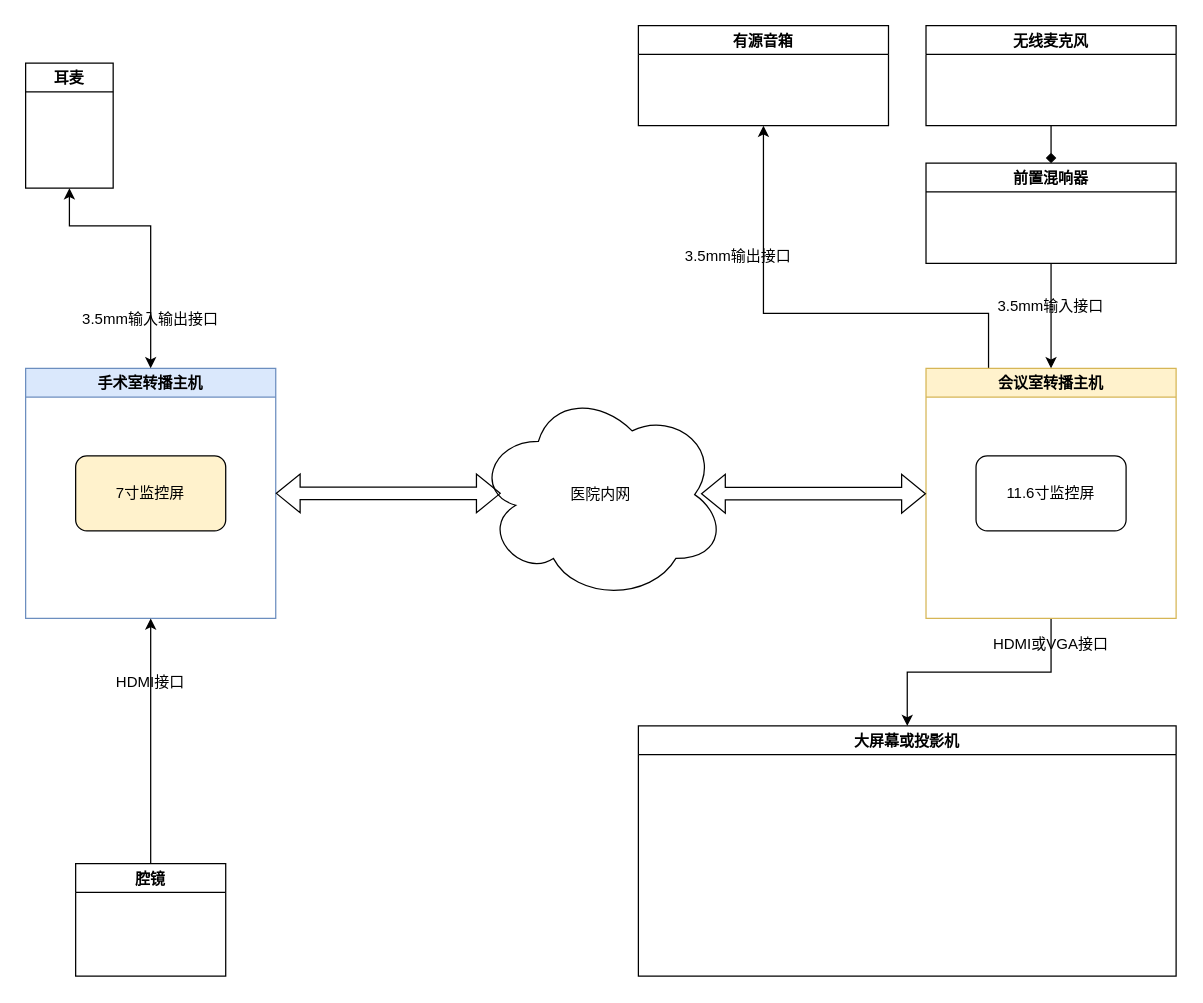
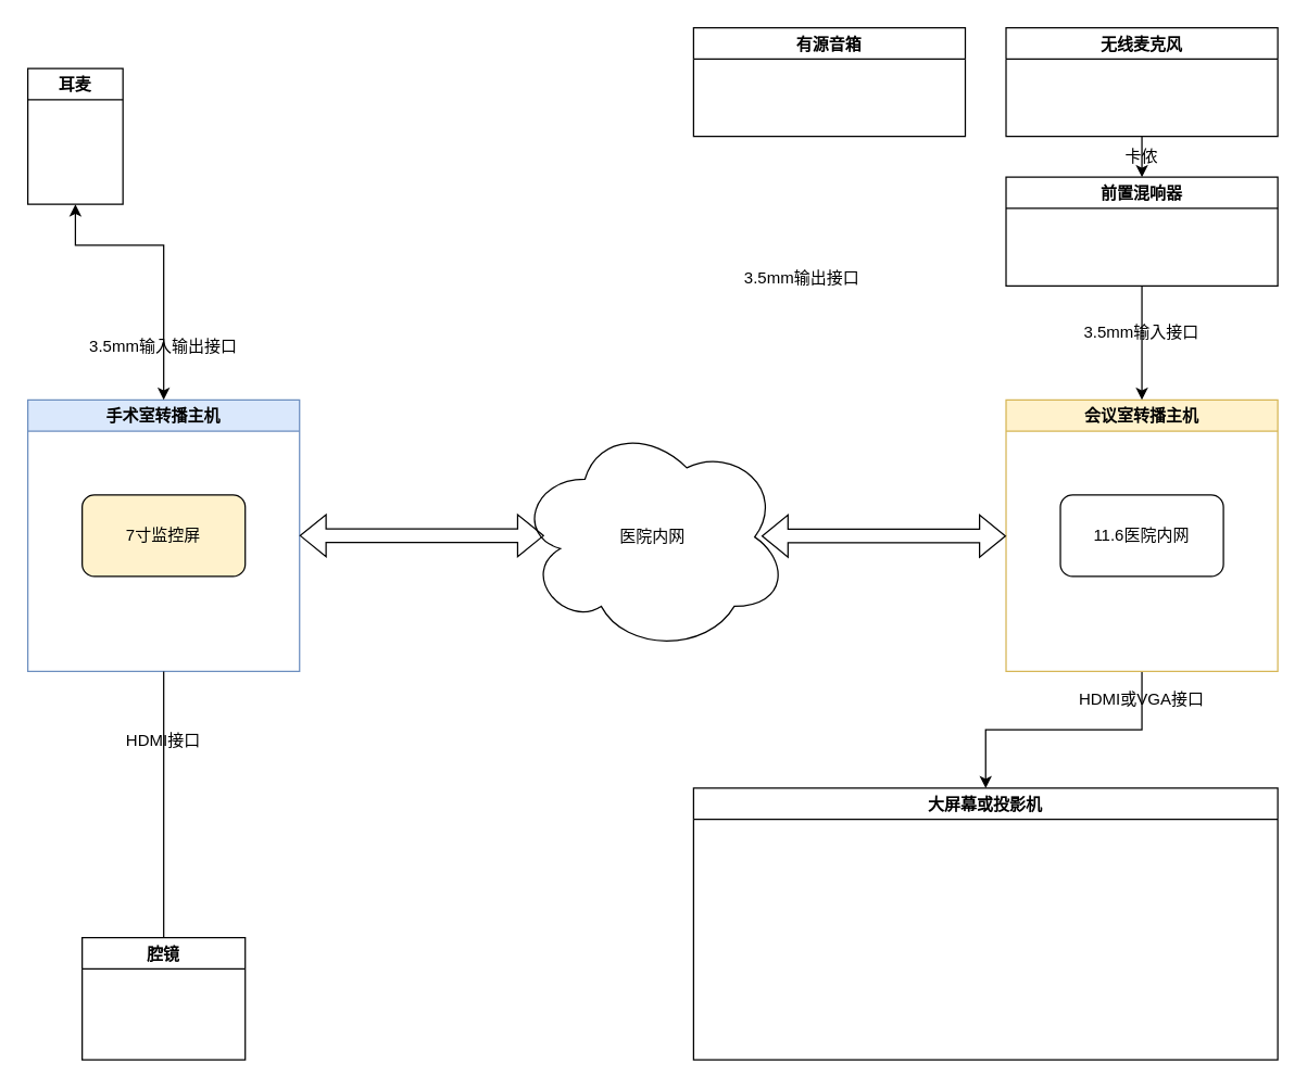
  <mxCell id="0" />
  <mxCell id="1" parent="0" />
  <mxCell id="2" value="手术室转播主机" style="swimlane;fillColor=#dae8fc;strokeColor=#6c8ebf;" vertex="1" parent="1"><mxGeometry x="20" y="294" width="200" height="200" as="geometry"><mxRectangle x="240" y="170" width="140" height="30" as="alternateBounds" /></mxGeometry></mxCell>
  <mxCell id="3" value="7寸监控屏" style="rounded=1;whiteSpace=wrap;html=1;fillColor=#fff2cc;" vertex="1" parent="2"><mxGeometry x="40" y="70" width="120" height="60" as="geometry" /></mxCell>
- <mxCell id="4" style="edgeStyle=orthogonalEdgeStyle;rounded=0;orthogonalLoop=1;jettySize=auto;html=1;exitX=0.25;exitY=0;exitDx=0;exitDy=0;entryX=0.5;entryY=1;entryDx=0;entryDy=0;" edge="1" parent="1" source="6" target="21"><mxGeometry relative="1" as="geometry"><Array as="points"><mxPoint x="790" y="250" /><mxPoint x="610" y="250" /></Array></mxGeometry></mxCell>
  <mxCell id="5" style="edgeStyle=orthogonalEdgeStyle;rounded=0;orthogonalLoop=1;jettySize=auto;html=1;exitX=0.5;exitY=1;exitDx=0;exitDy=0;entryX=0.5;entryY=0;entryDx=0;entryDy=0;" edge="1" parent="1" source="6" target="22"><mxGeometry relative="1" as="geometry" /></mxCell>
  <mxCell id="6" value="会议室转播主机" style="swimlane;fillColor=#fff2cc;strokeColor=#d6b656;" vertex="1" parent="1"><mxGeometry x="740" y="294" width="200" height="200" as="geometry" /></mxCell>
- <mxCell id="7" value="11.6寸监控屏" style="rounded=1;whiteSpace=wrap;html=1;" vertex="1" parent="6"><mxGeometry x="40" y="70" width="120" height="60" as="geometry" /></mxCell>
+ <mxCell id="7" value="11.6医院内网" style="rounded=1;whiteSpace=wrap;html=1;" vertex="1" parent="6"><mxGeometry x="40" y="70" width="120" height="60" as="geometry" /></mxCell>
  <mxCell id="8" value="耳麦" style="swimlane;" vertex="1" parent="1"><mxGeometry x="20" y="50" width="70" height="100" as="geometry" /></mxCell>
- <mxCell id="9" style="edgeStyle=orthogonalEdgeStyle;rounded=0;orthogonalLoop=1;jettySize=auto;html=1;entryX=0.5;entryY=0;entryDx=0;entryDy=0;endArrow=diamond;" edge="1" parent="1" source="10" target="20"><mxGeometry relative="1" as="geometry" /></mxCell>
+ <mxCell id="9" style="edgeStyle=orthogonalEdgeStyle;rounded=0;orthogonalLoop=1;jettySize=auto;html=1;entryX=0.5;entryY=0;entryDx=0;entryDy=0;" edge="1" parent="1" source="10" target="20"><mxGeometry relative="1" as="geometry" /></mxCell>
  <mxCell id="10" value="无线麦克风" style="swimlane;" vertex="1" parent="1"><mxGeometry x="740" y="20" width="200" height="80" as="geometry" /></mxCell>
  <mxCell id="11" value="3.5mm输入输出接口" style="text;html=1;strokeColor=none;fillColor=none;align=center;verticalAlign=middle;whiteSpace=wrap;rounded=0;" vertex="1" parent="1"><mxGeometry x="50" y="240" width="140" height="30" as="geometry" /></mxCell>
- <mxCell id="12" style="edgeStyle=orthogonalEdgeStyle;rounded=0;orthogonalLoop=1;jettySize=auto;html=1;exitX=0.5;exitY=0;exitDx=0;exitDy=0;entryX=0.5;entryY=1;entryDx=0;entryDy=0;" edge="1" parent="1" source="13" target="2"><mxGeometry relative="1" as="geometry" /></mxCell>
+ <mxCell id="12" style="edgeStyle=orthogonalEdgeStyle;rounded=0;orthogonalLoop=1;jettySize=auto;html=1;exitX=0.5;exitY=0;exitDx=0;exitDy=0;entryX=0.5;entryY=1;entryDx=0;entryDy=0;endArrow=none;" edge="1" parent="1" source="13" target="2"><mxGeometry relative="1" as="geometry" /></mxCell>
  <mxCell id="13" value="腔镜" style="swimlane;" vertex="1" parent="1"><mxGeometry x="60" y="690" width="120" height="90" as="geometry" /></mxCell>
  <mxCell id="14" value="" style="endArrow=classic;startArrow=classic;html=1;rounded=0;exitX=0.5;exitY=0;exitDx=0;exitDy=0;entryX=0.5;entryY=1;entryDx=0;entryDy=0;" edge="1" parent="1" source="2" target="8"><mxGeometry width="50" height="50" relative="1" as="geometry"><mxPoint x="380" y="410" as="sourcePoint" /><mxPoint x="100" y="35" as="targetPoint" /><Array as="points"><mxPoint x="120" y="180" /><mxPoint x="55" y="180" /></Array></mxGeometry></mxCell>
  <mxCell id="15" value="HDMI接口" style="text;html=1;strokeColor=none;fillColor=none;align=center;verticalAlign=middle;whiteSpace=wrap;rounded=0;" vertex="1" parent="1"><mxGeometry x="90" y="530" width="60" height="30" as="geometry" /></mxCell>
  <mxCell id="16" value="医院内网" style="ellipse;shape=cloud;whiteSpace=wrap;html=1;" vertex="1" parent="1"><mxGeometry x="380" y="310" width="200" height="170" as="geometry" /></mxCell>
  <mxCell id="17" value="" style="shape=flexArrow;endArrow=classic;startArrow=classic;html=1;rounded=0;exitX=1;exitY=0.5;exitDx=0;exitDy=0;" edge="1" parent="1" source="2"><mxGeometry width="100" height="100" relative="1" as="geometry"><mxPoint x="300" y="494" as="sourcePoint" /><mxPoint x="400" y="394" as="targetPoint" /></mxGeometry></mxCell>
  <mxCell id="18" value="" style="shape=flexArrow;endArrow=classic;startArrow=classic;html=1;rounded=0;exitX=1;exitY=0.5;exitDx=0;exitDy=0;" edge="1" parent="1"><mxGeometry width="100" height="100" relative="1" as="geometry"><mxPoint x="560" y="394.29" as="sourcePoint" /><mxPoint x="740" y="394.29" as="targetPoint" /></mxGeometry></mxCell>
  <mxCell id="19" style="edgeStyle=orthogonalEdgeStyle;rounded=0;orthogonalLoop=1;jettySize=auto;html=1;exitX=0.5;exitY=1;exitDx=0;exitDy=0;entryX=0.5;entryY=0;entryDx=0;entryDy=0;" edge="1" parent="1" source="20" target="6"><mxGeometry relative="1" as="geometry" /></mxCell>
  <mxCell id="20" value="前置混响器" style="swimlane;" vertex="1" parent="1"><mxGeometry x="740" y="130" width="200" height="80" as="geometry" /></mxCell>
  <mxCell id="21" value="有源音箱" style="swimlane;" vertex="1" parent="1"><mxGeometry x="510" y="20" width="200" height="80" as="geometry" /></mxCell>
  <mxCell id="22" value="大屏幕或投影机" style="swimlane;" vertex="1" parent="1"><mxGeometry x="510" y="580" width="430" height="200" as="geometry" /></mxCell>
  <mxCell id="23" value="3.5mm输出接口" style="text;html=1;strokeColor=none;fillColor=none;align=center;verticalAlign=middle;whiteSpace=wrap;rounded=0;" vertex="1" parent="1"><mxGeometry x="540" y="190" width="100" height="30" as="geometry" /></mxCell>
  <mxCell id="24" value="3.5mm输入接口" style="text;html=1;strokeColor=none;fillColor=none;align=center;verticalAlign=middle;whiteSpace=wrap;rounded=0;" vertex="1" parent="1"><mxGeometry x="790" y="230" width="100" height="30" as="geometry" /></mxCell>
+ <mxCell id="25" value="卡侬" style="text;html=1;strokeColor=none;fillColor=none;align=center;verticalAlign=middle;whiteSpace=wrap;rounded=0;" vertex="1" parent="1"><mxGeometry x="790" y="100" width="100" height="30" as="geometry" /></mxCell>
  <mxCell id="26" value="HDMI或VGA接口" style="text;html=1;strokeColor=none;fillColor=none;align=center;verticalAlign=middle;whiteSpace=wrap;rounded=0;" vertex="1" parent="1"><mxGeometry x="785" y="500" width="110" height="30" as="geometry" /></mxCell>
